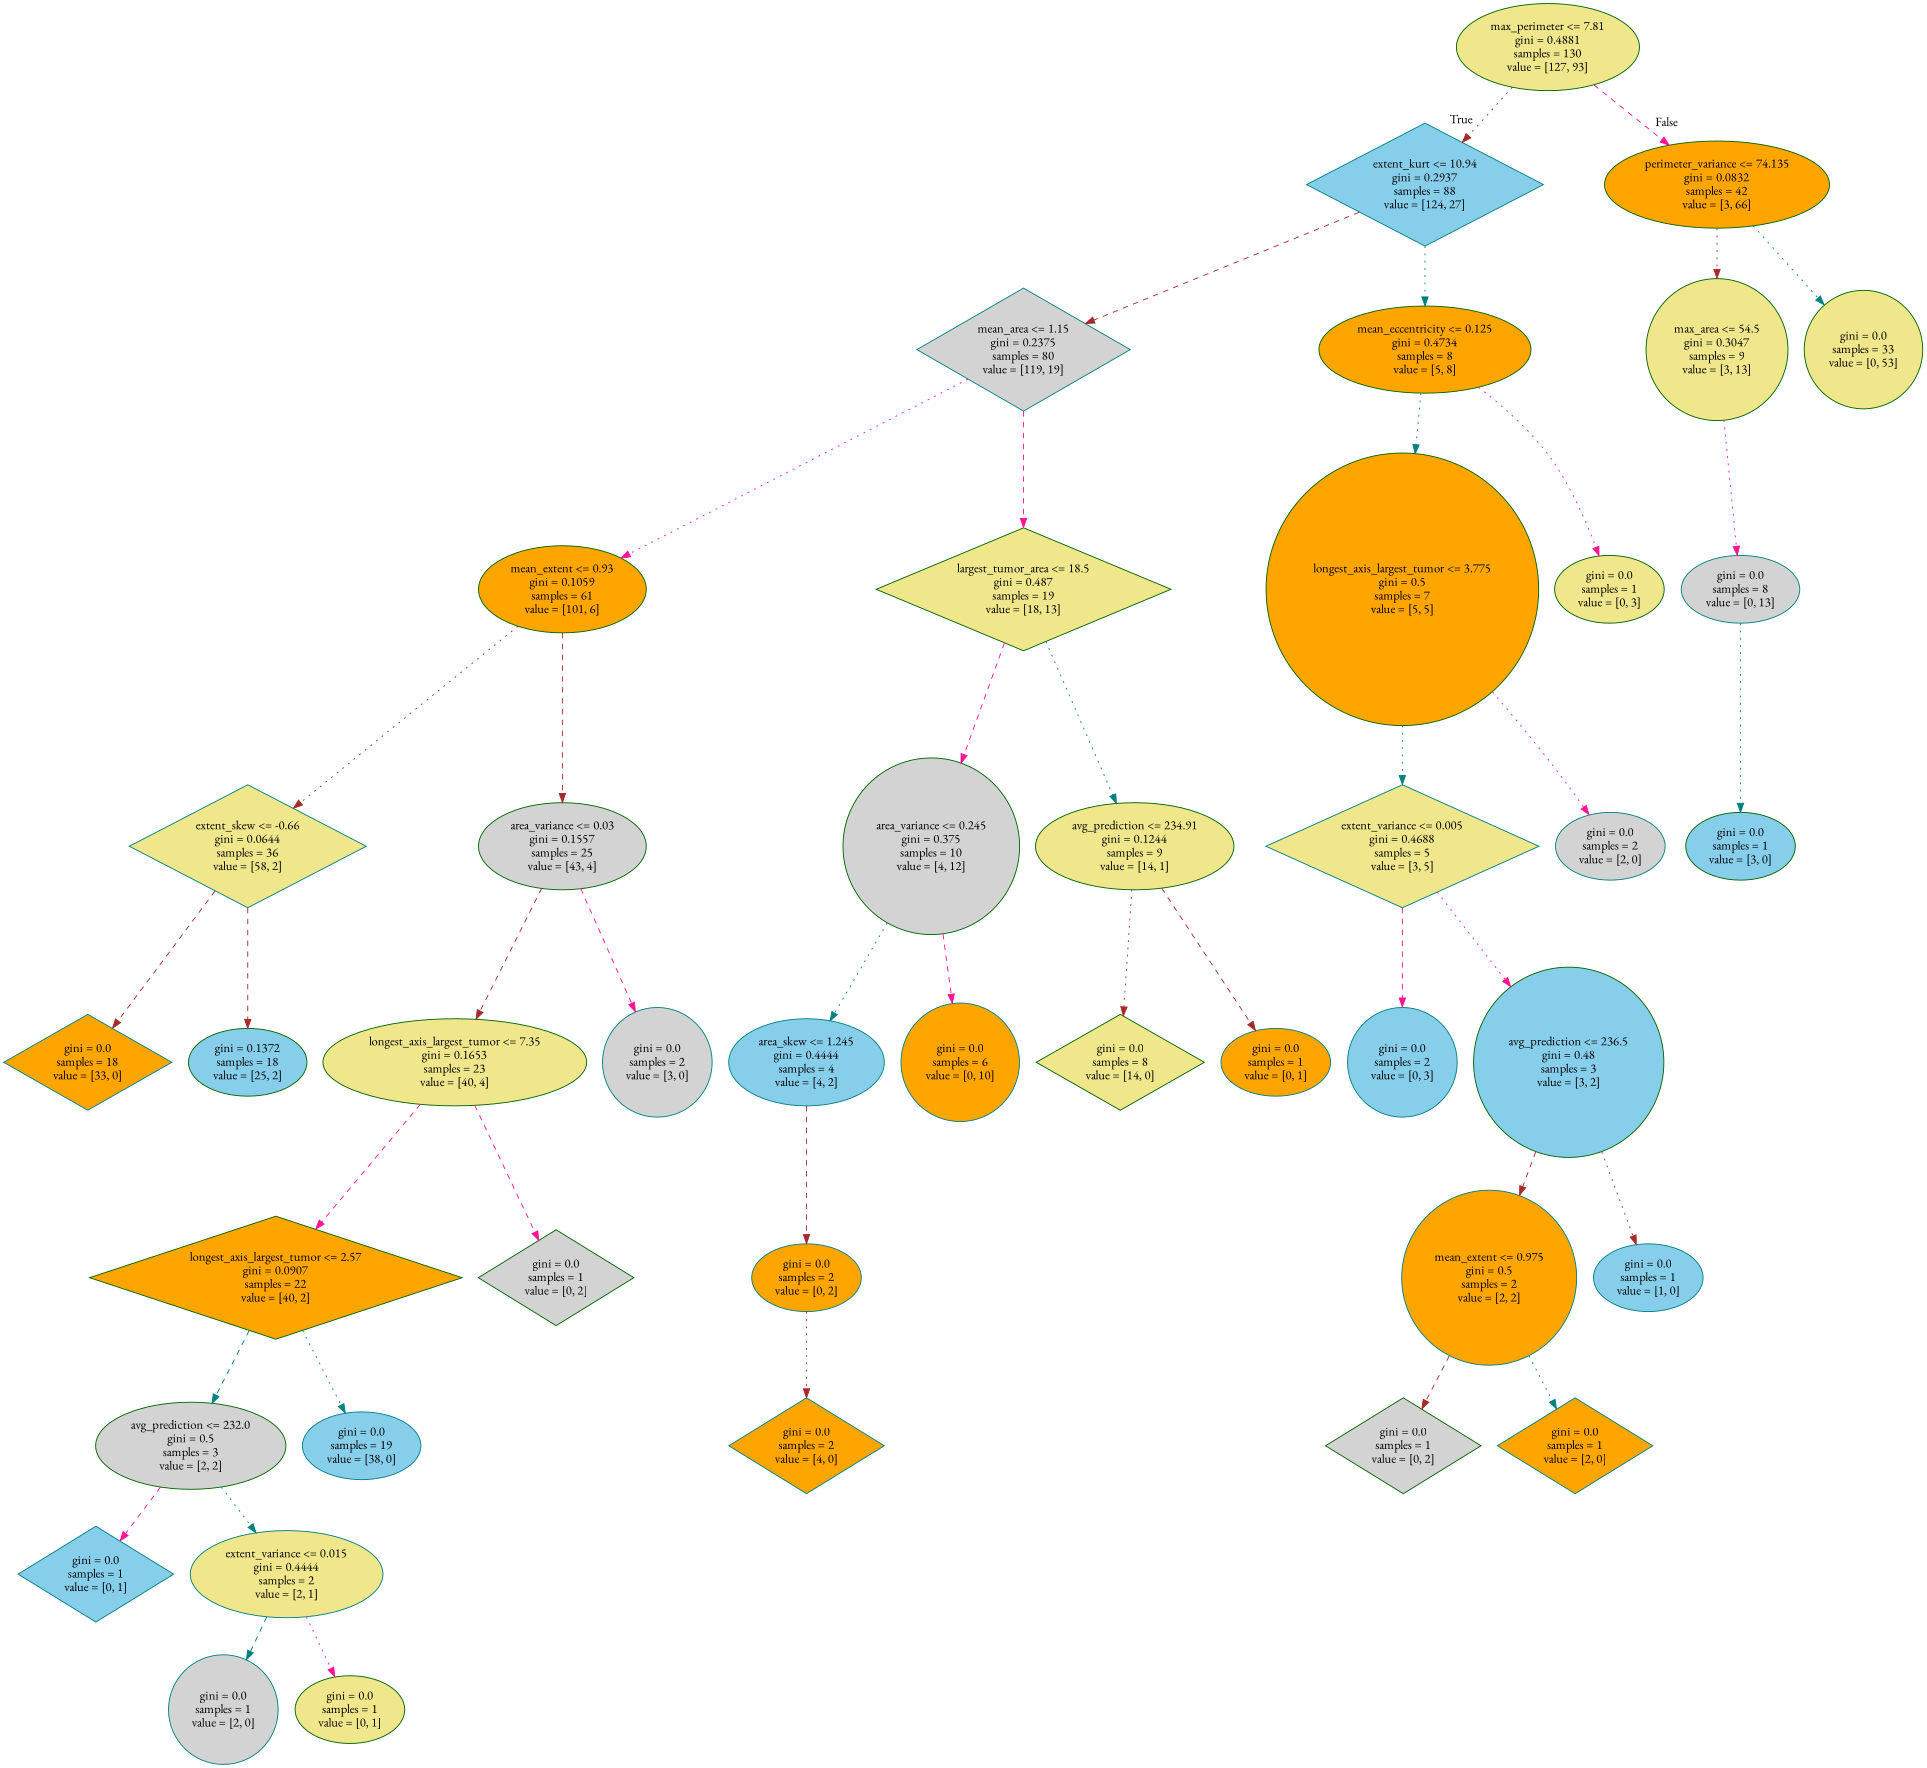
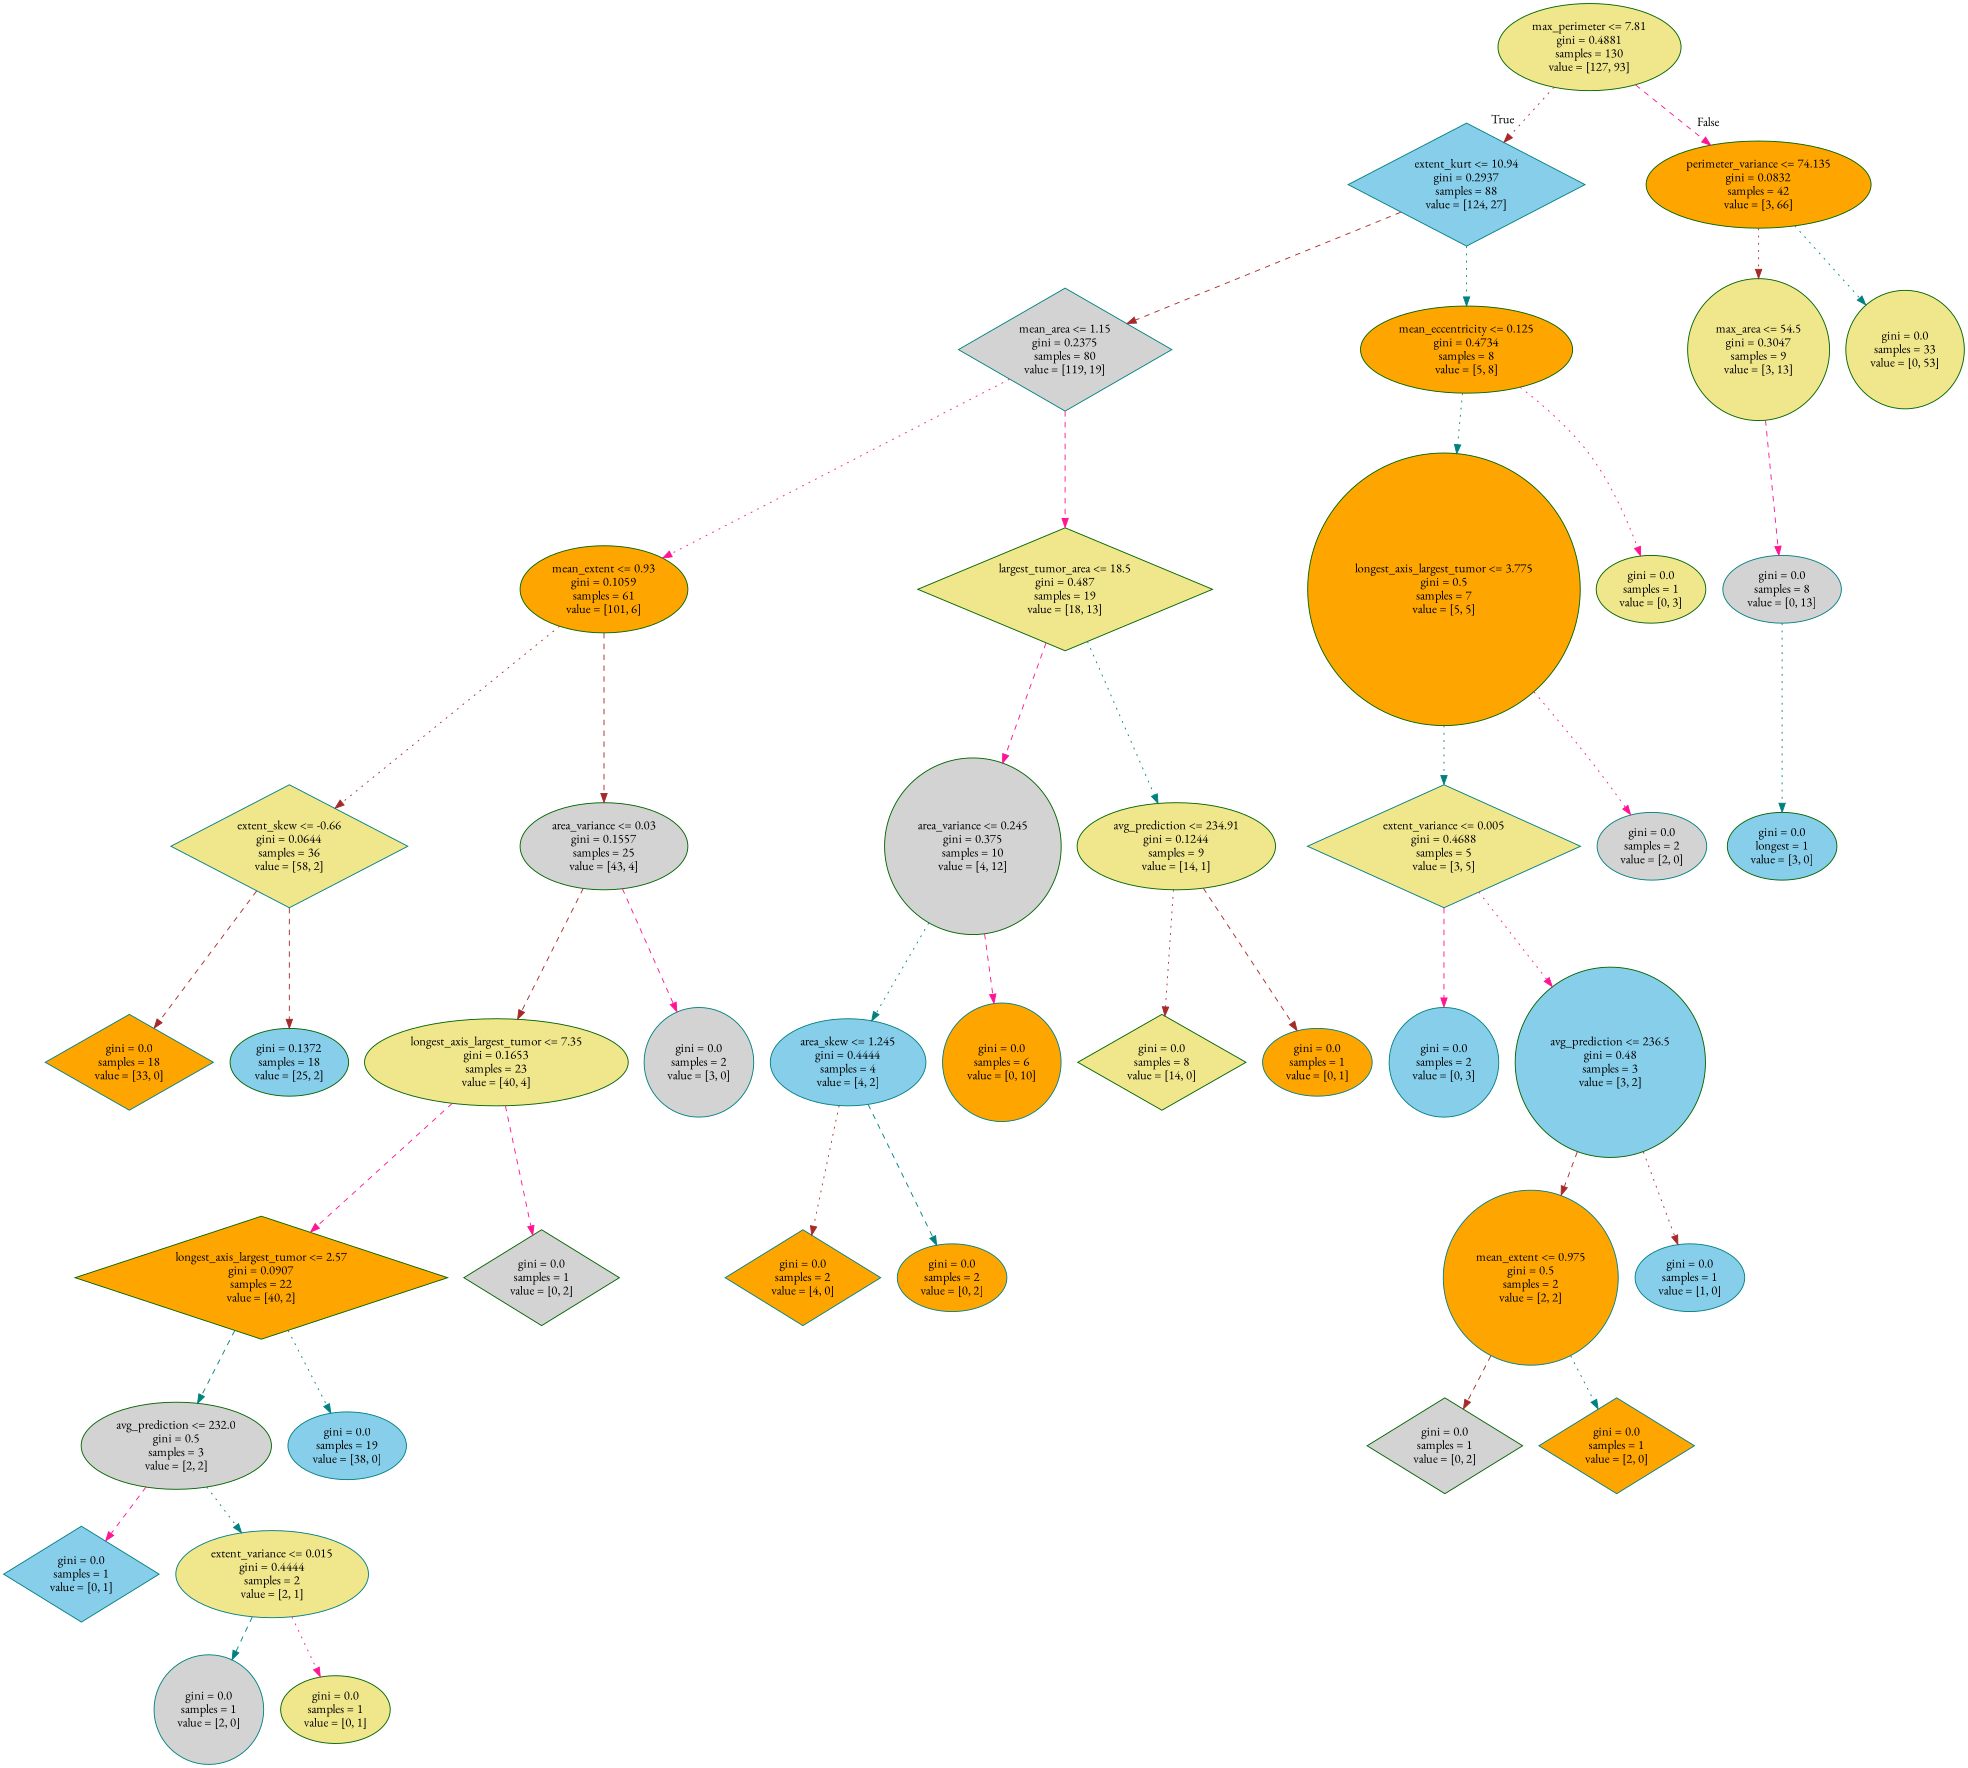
  digraph {
    fontname="EB Garamond"
    node [color=darkgreen fillcolor=khaki fontname="EB Garamond" shape=ellipse style=filled]
    edge [color=deeppink fontname="EB Garamond" style=dotted]
    n1 [label="max_perimeter <= 7.81\ngini = 0.4881\nsamples = 130\nvalue = [127, 93]"]
    n2 [color=teal fillcolor=skyblue label="extent_kurt <= 10.94\ngini = 0.2937\nsamples = 88\nvalue = [124, 27]" shape=diamond]
    n3 [fillcolor=orange label="perimeter_variance <= 74.135\ngini = 0.0832\nsamples = 42\nvalue = [3, 66]"]
    n4 [color=teal fillcolor=lightgrey label="mean_area <= 1.15\ngini = 0.2375\nsamples = 80\nvalue = [119, 19]" shape=diamond]
    n5 [fillcolor=orange label="mean_eccentricity <= 0.125\ngini = 0.4734\nsamples = 8\nvalue = [5, 8]"]
    n6 [label="max_area <= 54.5\ngini = 0.3047\nsamples = 9\nvalue = [3, 13]" shape=circle]
    n7 [label="gini = 0.0\nsamples = 33\nvalue = [0, 53]" shape=circle]
    n8 [fillcolor=orange label="mean_extent <= 0.93\ngini = 0.1059\nsamples = 61\nvalue = [101, 6]"]
    n9 [label="largest_tumor_area <= 18.5\ngini = 0.487\nsamples = 19\nvalue = [18, 13]" shape=diamond]
    n10 [fillcolor=orange label="longest_axis_largest_tumor <= 3.775\ngini = 0.5\nsamples = 7\nvalue = [5, 5]" shape=circle]
    n11 [label="gini = 0.0\nsamples = 1\nvalue = [0, 3]"]
    n12 [color=teal label="extent_skew <= -0.66\ngini = 0.0644\nsamples = 36\nvalue = [58, 2]" shape=diamond]
    n13 [fillcolor=lightgrey label="area_variance <= 0.03\ngini = 0.1557\nsamples = 25\nvalue = [43, 4]"]
    n14 [fillcolor=lightgrey label="area_variance <= 0.245\ngini = 0.375\nsamples = 10\nvalue = [4, 12]" shape=circle]
    n15 [label="avg_prediction <= 234.91\ngini = 0.1244\nsamples = 9\nvalue = [14, 1]"]
    n16 [color=teal fillcolor=orange label="gini = 0.0\nsamples = 18\nvalue = [33, 0]" shape=diamond]
    n17 [fillcolor=skyblue label="gini = 0.1372\nsamples = 18\nvalue = [25, 2]"]
    n18 [label="longest_axis_largest_tumor <= 7.35\ngini = 0.1653\nsamples = 23\nvalue = [40, 4]"]
    n19 [color=teal fillcolor=lightgrey label="gini = 0.0\nsamples = 2\nvalue = [3, 0]" shape=circle]
    n20 [fillcolor=orange label="longest_axis_largest_tumor <= 2.57\ngini = 0.0907\nsamples = 22\nvalue = [40, 2]" shape=diamond]
    n21 [fillcolor=lightgrey label="gini = 0.0\nsamples = 1\nvalue = [0, 2]" shape=diamond]
    n22 [fillcolor=lightgrey label="avg_prediction <= 232.0\ngini = 0.5\nsamples = 3\nvalue = [2, 2]"]
    n23 [color=teal fillcolor=skyblue label="gini = 0.0\nsamples = 19\nvalue = [38, 0]"]
    n24 [color=teal fillcolor=skyblue label="gini = 0.0\nsamples = 1\nvalue = [0, 1]" shape=diamond]
    n25 [color=teal label="extent_variance <= 0.015\ngini = 0.4444\nsamples = 2\nvalue = [2, 1]"]
    n26 [color=teal fillcolor=lightgrey label="gini = 0.0\nsamples = 1\nvalue = [2, 0]" shape=circle]
    n27 [label="gini = 0.0\nsamples = 1\nvalue = [0, 1]"]
    n28 [color=teal fillcolor=skyblue label="area_skew <= 1.245\ngini = 0.4444\nsamples = 4\nvalue = [4, 2]"]
    n29 [color=teal fillcolor=orange label="gini = 0.0\nsamples = 6\nvalue = [0, 10]" shape=circle]
    n30 [label="gini = 0.0\nsamples = 8\nvalue = [14, 0]" shape=diamond]
    n31 [color=teal fillcolor=orange label="gini = 0.0\nsamples = 1\nvalue = [0, 1]"]
    n32 [color=teal fillcolor=orange label="gini = 0.0\nsamples = 2\nvalue = [4, 0]" shape=diamond]
    n33 [color=teal fillcolor=orange label="gini = 0.0\nsamples = 2\nvalue = [0, 2]"]
    n34 [color=teal label="extent_variance <= 0.005\ngini = 0.4688\nsamples = 5\nvalue = [3, 5]" shape=diamond]
    n35 [color=teal fillcolor=lightgrey label="gini = 0.0\nsamples = 2\nvalue = [2, 0]"]
    n36 [color=teal fillcolor=skyblue label="gini = 0.0\nsamples = 2\nvalue = [0, 3]" shape=circle]
    n37 [fillcolor=skyblue label="avg_prediction <= 236.5\ngini = 0.48\nsamples = 3\nvalue = [3, 2]" shape=circle]
    n38 [color=teal fillcolor=orange label="mean_extent <= 0.975\ngini = 0.5\nsamples = 2\nvalue = [2, 2]" shape=circle]
    n39 [color=teal fillcolor=skyblue label="gini = 0.0\nsamples = 1\nvalue = [1, 0]"]
    n40 [fillcolor=lightgrey label="gini = 0.0\nsamples = 1\nvalue = [0, 2]" shape=diamond]
    n41 [color=teal fillcolor=orange label="gini = 0.0\nsamples = 1\nvalue = [2, 0]" shape=diamond]
    n42 [color=teal fillcolor=lightgrey label="gini = 0.0\nsamples = 8\nvalue = [0, 13]"]
-   n43 [fillcolor=skyblue label="gini = 0.0\nsamples = 1\nvalue = [3, 0]"]
+   n43 [fillcolor=skyblue label="gini = 0.0\nlongest = 1\nvalue = [3, 0]"]
    n1 -> n2 [color=brown headlabel=True labelangle=45 labeldistance=2.5]
    n1 -> n3 [headlabel=False labelangle=-45 labeldistance=2.5 style=dashed]
    n2 -> n4 [color=brown style=dashed]
    n2 -> n5 [color=teal]
    n3 -> n6 [color=brown]
    n3 -> n7 [color=teal]
    n4 -> n8
    n4 -> n9 [style=dashed]
    n5 -> n10 [color=teal]
    n5 -> n11
-   n6 -> n42
+   n6 -> n42 [style=dashed]
    n8 -> n12 [color=brown]
    n8 -> n13 [color=brown style=dashed]
    n9 -> n14 [style=dashed]
    n9 -> n15 [color=teal]
    n10 -> n34 [color=teal]
    n10 -> n35
    n12 -> n16 [color=brown style=dashed]
    n12 -> n17 [color=brown style=dashed]
    n13 -> n18 [color=brown style=dashed]
    n13 -> n19 [style=dashed]
    n14 -> n28 [color=teal]
    n14 -> n29 [style=dashed]
    n15 -> n30 [color=brown]
    n15 -> n31 [color=brown style=dashed]
    n18 -> n20 [style=dashed]
    n18 -> n21 [style=dashed]
    n20 -> n22 [color=teal style=dashed]
    n20 -> n23 [color=teal]
    n22 -> n24 [style=dashed]
    n22 -> n25 [color=teal]
    n25 -> n26 [color=teal style=dashed]
    n25 -> n27
-   n33 -> n32 [color=brown]
-   n28 -> n33 [color=brown style=dashed]
+   n28 -> n32 [color=brown]
+   n28 -> n33 [color=teal style=dashed]
    n34 -> n36 [style=dashed]
    n34 -> n37
    n37 -> n38 [color=brown style=dashed]
    n37 -> n39 [color=brown]
    n38 -> n40 [color=brown style=dashed]
    n38 -> n41 [color=teal]
    n42 -> n43 [color=teal]
  }
